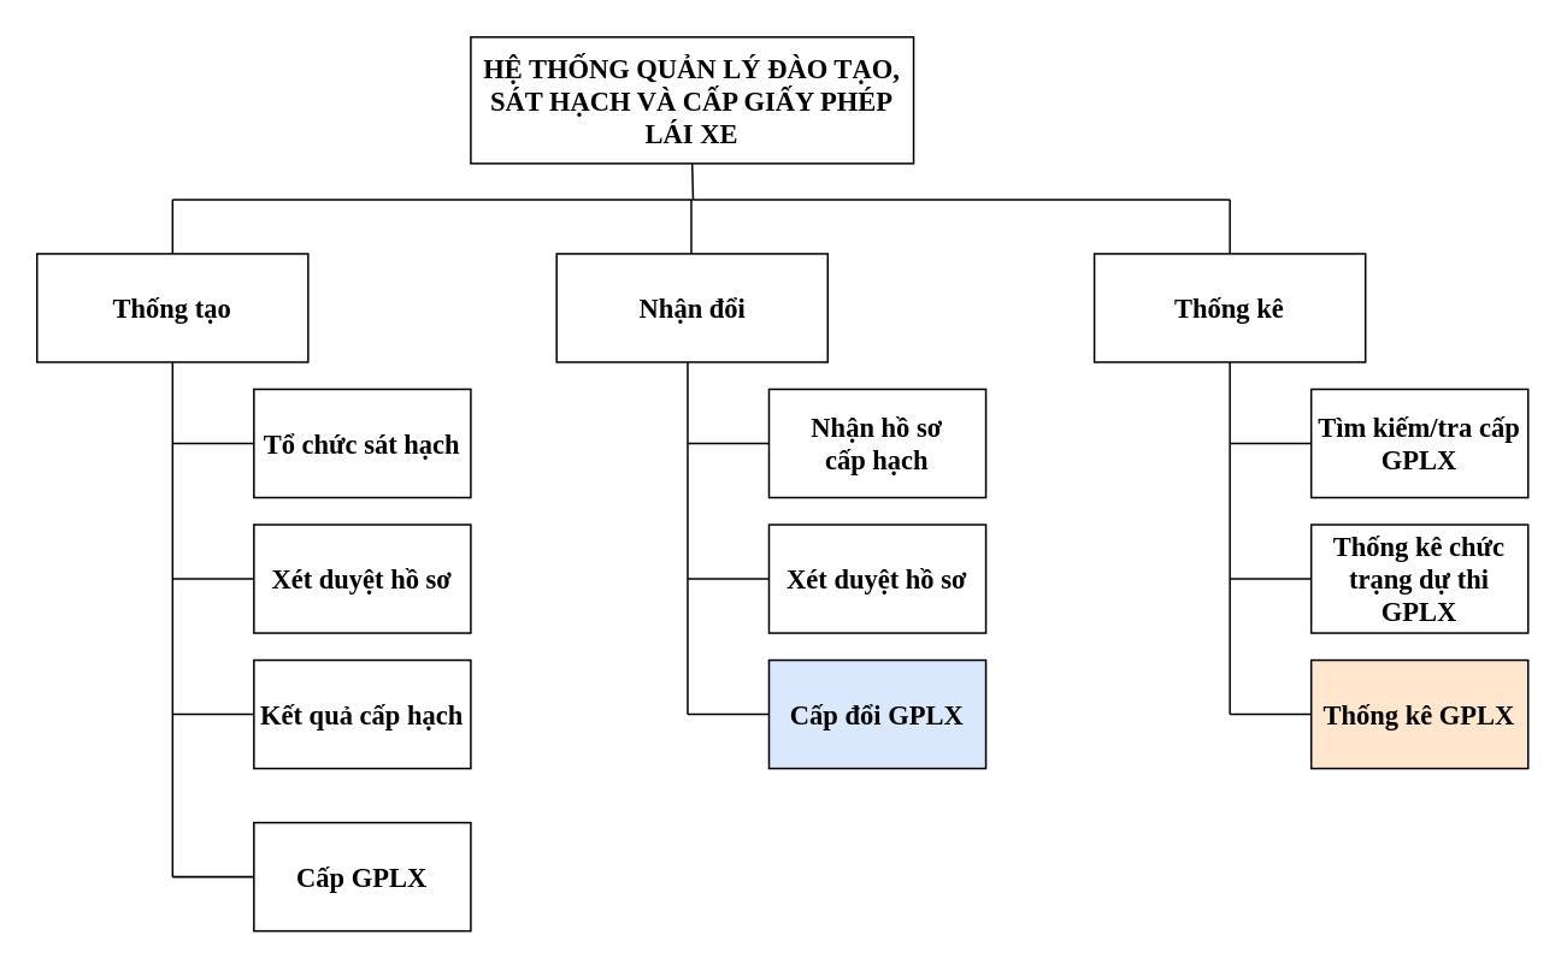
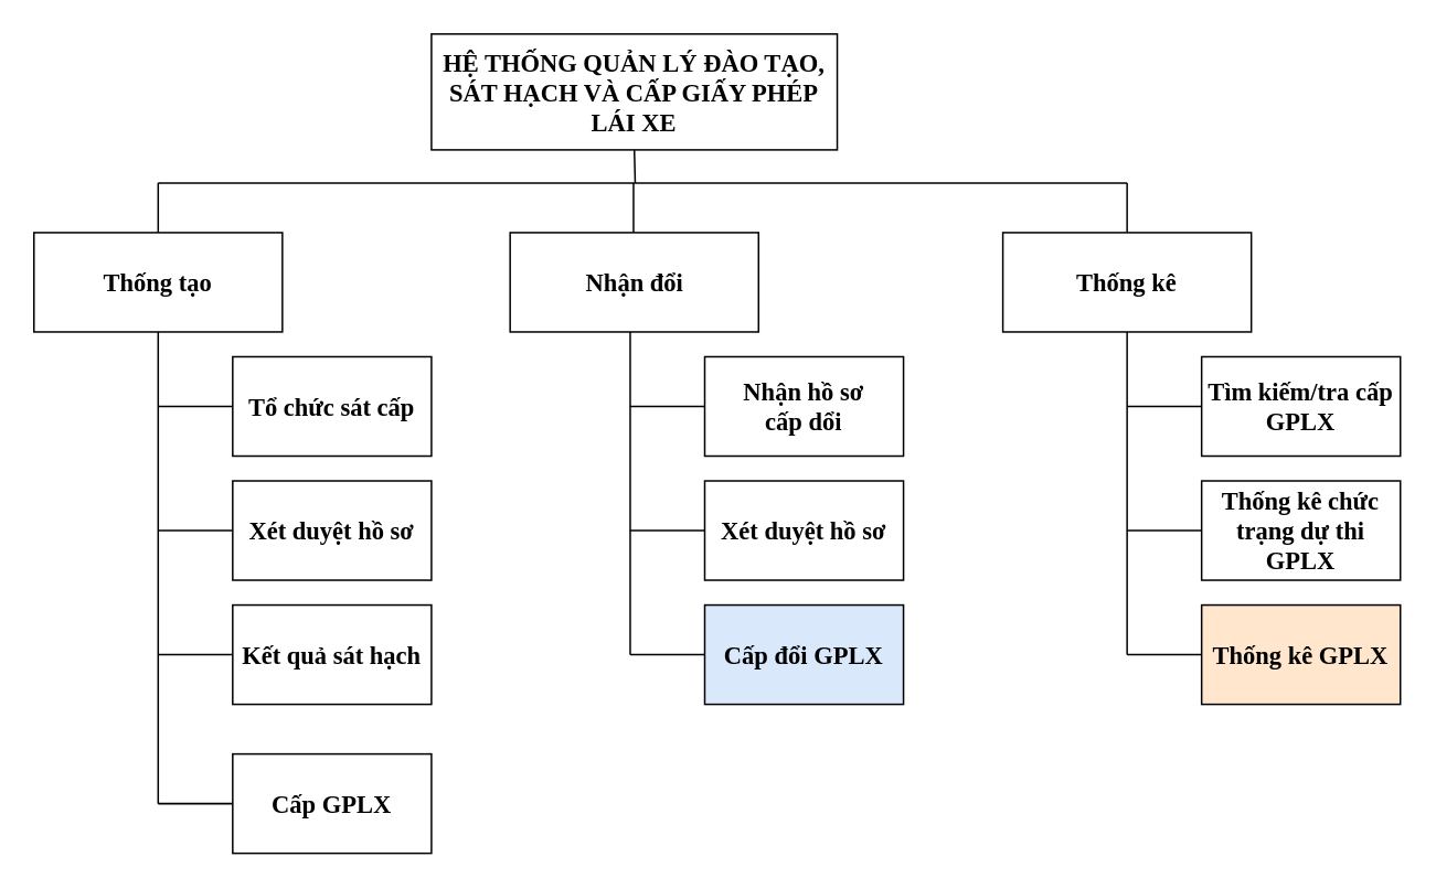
  <mxCell id="0" />
  <mxCell id="1" parent="0" />
  <mxCell id="2" value="HỆ THỐNG QUẢN LÝ ĐÀO TẠO, SÁT HẠCH VÀ CẤP GIẤY PHÉP LÁI XE" style="rounded=0;whiteSpace=wrap;html=1;fontFamily=Times New Roman;fontSize=15;fontStyle=1" vertex="1" parent="1"><mxGeometry x="260" y="20" width="245" height="70" as="geometry" /></mxCell>
  <mxCell id="3" value="" style="endArrow=none;html=1;rounded=0;fontFamily=Times New Roman;fontSize=15;entryX=0.5;entryY=1;entryDx=0;entryDy=0;" edge="1" parent="1" target="2"><mxGeometry width="50" height="50" relative="1" as="geometry"><mxPoint x="383" y="110" as="sourcePoint" /><mxPoint x="385" y="125" as="targetPoint" /></mxGeometry></mxCell>
  <mxCell id="4" value="" style="endArrow=none;html=1;rounded=0;fontFamily=Times New Roman;fontSize=15;" edge="1" parent="1"><mxGeometry width="50" height="50" relative="1" as="geometry"><mxPoint x="95" y="110" as="sourcePoint" /><mxPoint x="680" y="110" as="targetPoint" /></mxGeometry></mxCell>
  <mxCell id="5" value="" style="endArrow=none;html=1;rounded=0;fontFamily=Times New Roman;fontSize=15;" edge="1" parent="1"><mxGeometry width="50" height="50" relative="1" as="geometry"><mxPoint x="95" y="140" as="sourcePoint" /><mxPoint x="95" y="110" as="targetPoint" /></mxGeometry></mxCell>
  <mxCell id="6" value="" style="endArrow=none;html=1;rounded=0;fontFamily=Times New Roman;fontSize=15;" edge="1" parent="1"><mxGeometry width="50" height="50" relative="1" as="geometry"><mxPoint x="382" y="140" as="sourcePoint" /><mxPoint x="382" y="110" as="targetPoint" /></mxGeometry></mxCell>
  <mxCell id="7" value="" style="endArrow=none;html=1;rounded=0;fontFamily=Times New Roman;fontSize=15;" edge="1" parent="1"><mxGeometry width="50" height="50" relative="1" as="geometry"><mxPoint x="680" y="140" as="sourcePoint" /><mxPoint x="680" y="110" as="targetPoint" /></mxGeometry></mxCell>
  <mxCell id="8" value="Thống tạo" style="rounded=0;whiteSpace=wrap;html=1;fontFamily=Times New Roman;fontSize=15;fontStyle=1" vertex="1" parent="1"><mxGeometry x="20" y="140" width="150" height="60" as="geometry" /></mxCell>
  <mxCell id="9" value="" style="endArrow=none;html=1;rounded=0;fontFamily=Times New Roman;fontSize=15;entryX=0.5;entryY=1;entryDx=0;entryDy=0;" edge="1" parent="1" target="8"><mxGeometry width="50" height="50" relative="1" as="geometry"><mxPoint x="95" y="485" as="sourcePoint" /><mxPoint x="385" y="275" as="targetPoint" /></mxGeometry></mxCell>
  <mxCell id="10" value="" style="endArrow=none;html=1;rounded=0;fontFamily=Times New Roman;fontSize=15;" edge="1" parent="1"><mxGeometry width="50" height="50" relative="1" as="geometry"><mxPoint x="95" y="245" as="sourcePoint" /><mxPoint x="140" y="245" as="targetPoint" /></mxGeometry></mxCell>
- <mxCell id="11" value="Tổ chức sát hạch" style="rounded=0;whiteSpace=wrap;html=1;fontFamily=Times New Roman;fontSize=15;fontStyle=1" vertex="1" parent="1"><mxGeometry x="140" y="215" width="120" height="60" as="geometry" /></mxCell>
+ <mxCell id="11" value="Tổ chức sát cấp" style="rounded=0;whiteSpace=wrap;html=1;fontFamily=Times New Roman;fontSize=15;fontStyle=1" vertex="1" parent="1"><mxGeometry x="140" y="215" width="120" height="60" as="geometry" /></mxCell>
  <mxCell id="12" value="" style="endArrow=none;html=1;rounded=0;fontFamily=Times New Roman;fontSize=15;" edge="1" parent="1"><mxGeometry width="50" height="50" relative="1" as="geometry"><mxPoint x="95" y="320" as="sourcePoint" /><mxPoint x="140" y="320" as="targetPoint" /></mxGeometry></mxCell>
  <mxCell id="13" value="Xét duyệt hồ sơ" style="rounded=0;whiteSpace=wrap;html=1;fontFamily=Times New Roman;fontSize=15;fontStyle=1" vertex="1" parent="1"><mxGeometry x="140" y="290" width="120" height="60" as="geometry" /></mxCell>
  <mxCell id="14" value="" style="endArrow=none;html=1;rounded=0;fontFamily=Times New Roman;fontSize=15;" edge="1" parent="1"><mxGeometry width="50" height="50" relative="1" as="geometry"><mxPoint x="95" y="395" as="sourcePoint" /><mxPoint x="140" y="395" as="targetPoint" /></mxGeometry></mxCell>
- <mxCell id="15" value="Kết quả cấp hạch" style="rounded=0;whiteSpace=wrap;html=1;fontFamily=Times New Roman;fontSize=15;fontStyle=1" vertex="1" parent="1"><mxGeometry x="140" y="365" width="120" height="60" as="geometry" /></mxCell>
+ <mxCell id="15" value="Kết quả sát hạch" style="rounded=0;whiteSpace=wrap;html=1;fontFamily=Times New Roman;fontSize=15;fontStyle=1" vertex="1" parent="1"><mxGeometry x="140" y="365" width="120" height="60" as="geometry" /></mxCell>
  <mxCell id="16" value="" style="endArrow=none;html=1;rounded=0;fontFamily=Times New Roman;fontSize=15;" edge="1" parent="1"><mxGeometry width="50" height="50" relative="1" as="geometry"><mxPoint x="95" y="485" as="sourcePoint" /><mxPoint x="140" y="485" as="targetPoint" /></mxGeometry></mxCell>
  <mxCell id="17" value="Cấp GPLX" style="rounded=0;whiteSpace=wrap;html=1;fontFamily=Times New Roman;fontSize=15;fontStyle=1" vertex="1" parent="1"><mxGeometry x="140" y="455" width="120" height="60" as="geometry" /></mxCell>
  <mxCell id="18" value="Nhận đổi" style="rounded=0;whiteSpace=wrap;html=1;fontFamily=Times New Roman;fontSize=15;fontStyle=1" vertex="1" parent="1"><mxGeometry x="307.5" y="140" width="150" height="60" as="geometry" /></mxCell>
  <mxCell id="19" value="" style="endArrow=none;html=1;rounded=0;fontFamily=Times New Roman;fontSize=15;entryX=0.5;entryY=1;entryDx=0;entryDy=0;" edge="1" parent="1"><mxGeometry width="50" height="50" relative="1" as="geometry"><mxPoint x="380" y="395" as="sourcePoint" /><mxPoint x="380" y="200" as="targetPoint" /></mxGeometry></mxCell>
  <mxCell id="20" value="" style="endArrow=none;html=1;rounded=0;fontFamily=Times New Roman;fontSize=15;" edge="1" parent="1"><mxGeometry width="50" height="50" relative="1" as="geometry"><mxPoint x="380" y="245" as="sourcePoint" /><mxPoint x="425" y="245" as="targetPoint" /></mxGeometry></mxCell>
- <mxCell id="21" value="Nhận hồ sơ &lt;br&gt;cấp hạch" style="rounded=0;whiteSpace=wrap;html=1;fontFamily=Times New Roman;fontSize=15;fontStyle=1" vertex="1" parent="1"><mxGeometry x="425" y="215" width="120" height="60" as="geometry" /></mxCell>
+ <mxCell id="21" value="Nhận hồ sơ &lt;br&gt;cấp dổi" style="rounded=0;whiteSpace=wrap;html=1;fontFamily=Times New Roman;fontSize=15;fontStyle=1" vertex="1" parent="1"><mxGeometry x="425" y="215" width="120" height="60" as="geometry" /></mxCell>
  <mxCell id="22" value="" style="endArrow=none;html=1;rounded=0;fontFamily=Times New Roman;fontSize=15;" edge="1" parent="1"><mxGeometry width="50" height="50" relative="1" as="geometry"><mxPoint x="380" y="320" as="sourcePoint" /><mxPoint x="425" y="320" as="targetPoint" /></mxGeometry></mxCell>
  <mxCell id="23" value="Xét duyệt hồ sơ" style="rounded=0;whiteSpace=wrap;html=1;fontFamily=Times New Roman;fontSize=15;fontStyle=1" vertex="1" parent="1"><mxGeometry x="425" y="290" width="120" height="60" as="geometry" /></mxCell>
  <mxCell id="24" value="" style="endArrow=none;html=1;rounded=0;fontFamily=Times New Roman;fontSize=15;" edge="1" parent="1"><mxGeometry width="50" height="50" relative="1" as="geometry"><mxPoint x="380" y="395" as="sourcePoint" /><mxPoint x="425" y="395" as="targetPoint" /></mxGeometry></mxCell>
  <mxCell id="25" value="Cấp đổi GPLX" style="rounded=0;whiteSpace=wrap;html=1;fontFamily=Times New Roman;fontSize=15;fontStyle=1;fillColor=#dae8fc;" vertex="1" parent="1"><mxGeometry x="425" y="365" width="120" height="60" as="geometry" /></mxCell>
  <mxCell id="26" value="Thống kê" style="rounded=0;whiteSpace=wrap;html=1;fontFamily=Times New Roman;fontSize=15;fontStyle=1" vertex="1" parent="1"><mxGeometry x="605" y="140" width="150" height="60" as="geometry" /></mxCell>
  <mxCell id="27" value="" style="endArrow=none;html=1;rounded=0;fontFamily=Times New Roman;fontSize=15;entryX=0.5;entryY=1;entryDx=0;entryDy=0;" edge="1" parent="1"><mxGeometry width="50" height="50" relative="1" as="geometry"><mxPoint x="680" y="395" as="sourcePoint" /><mxPoint x="680" y="200" as="targetPoint" /></mxGeometry></mxCell>
  <mxCell id="28" value="" style="endArrow=none;html=1;rounded=0;fontFamily=Times New Roman;fontSize=15;" edge="1" parent="1"><mxGeometry width="50" height="50" relative="1" as="geometry"><mxPoint x="680" y="245" as="sourcePoint" /><mxPoint x="725" y="245" as="targetPoint" /></mxGeometry></mxCell>
  <mxCell id="29" value="Tìm kiếm/tra cấp&lt;br&gt;GPLX" style="rounded=0;whiteSpace=wrap;html=1;fontFamily=Times New Roman;fontSize=15;fontStyle=1" vertex="1" parent="1"><mxGeometry x="725" y="215" width="120" height="60" as="geometry" /></mxCell>
  <mxCell id="30" value="" style="endArrow=none;html=1;rounded=0;fontFamily=Times New Roman;fontSize=15;" edge="1" parent="1"><mxGeometry width="50" height="50" relative="1" as="geometry"><mxPoint x="680" y="320" as="sourcePoint" /><mxPoint x="725" y="320" as="targetPoint" /></mxGeometry></mxCell>
  <mxCell id="31" value="Thống kê chức trạng dự thi GPLX" style="rounded=0;whiteSpace=wrap;html=1;fontFamily=Times New Roman;fontSize=15;fontStyle=1" vertex="1" parent="1"><mxGeometry x="725" y="290" width="120" height="60" as="geometry" /></mxCell>
  <mxCell id="32" value="" style="endArrow=none;html=1;rounded=0;fontFamily=Times New Roman;fontSize=15;" edge="1" parent="1"><mxGeometry width="50" height="50" relative="1" as="geometry"><mxPoint x="680" y="395" as="sourcePoint" /><mxPoint x="725" y="395" as="targetPoint" /></mxGeometry></mxCell>
  <mxCell id="33" value="Thống kê GPLX" style="rounded=0;whiteSpace=wrap;html=1;fontFamily=Times New Roman;fontSize=15;fontStyle=1;fillColor=#ffe6cc;" vertex="1" parent="1"><mxGeometry x="725" y="365" width="120" height="60" as="geometry" /></mxCell>
